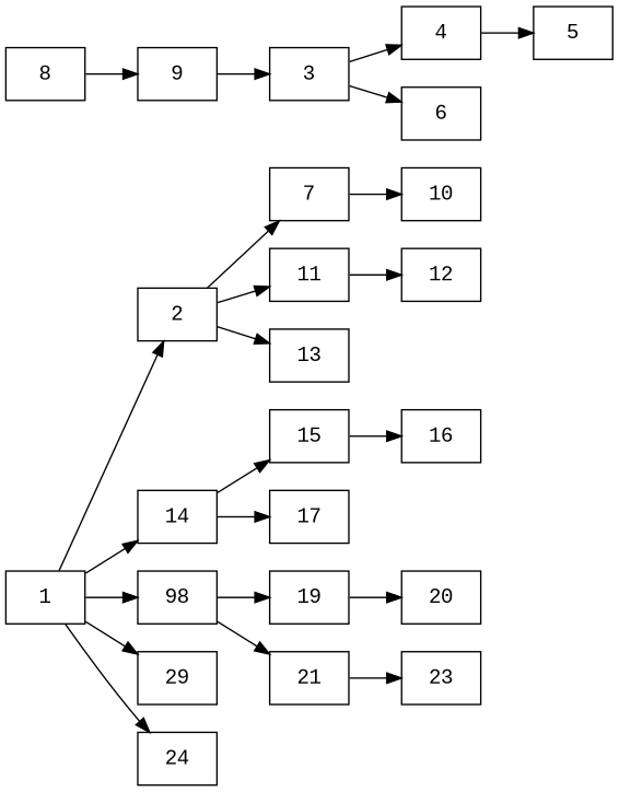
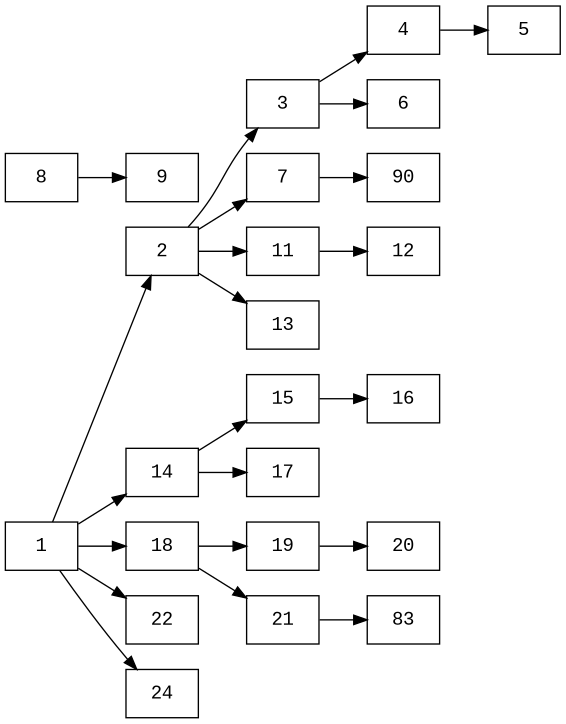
  digraph {
    fontname="Liberation Mono"
    rankdir=LR
    node [fontname="Liberation Mono" shape=record]
    edge [fontname="Liberation Mono"]
    1
    2
    14
-   18 [label=98]
-   22 [label=29]
+   18
+   22
    24
    3
    7
    11
    13
    15
    17
    19
    21
    4
    6
-   10
+   10 [label=90]
    12
    5
    8
    9
    16
    20
-   23
+   23 [label=83]
    1 -> 2
    1 -> 14
    1 -> 18
    1 -> 22
    1 -> 24
-   9 -> 3
+   2 -> 3
    2 -> 7
    2 -> 11
    2 -> 13
    14 -> 15
    14 -> 17
    18 -> 19
    18 -> 21
    3 -> 4
    3 -> 6
    7 -> 10
    11 -> 12
    15 -> 16
    19 -> 20
    21 -> 23
    4 -> 5
    8 -> 9
  }
